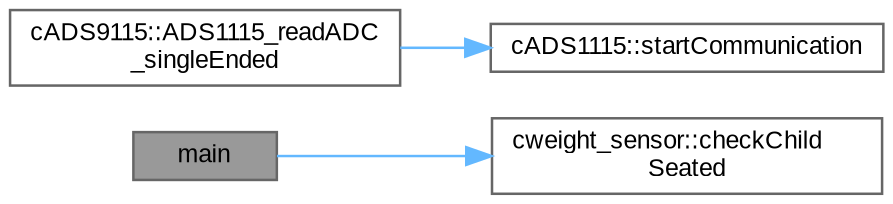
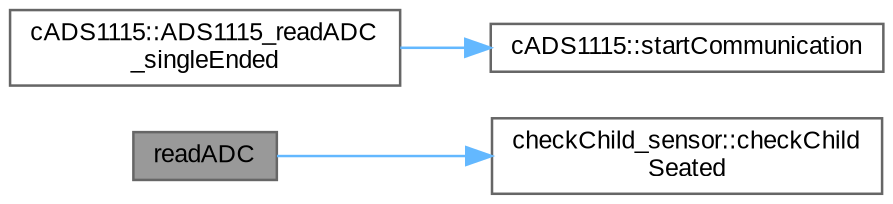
  digraph {
    fontname="Liberation Sans"
    rankdir=LR
    node [color=grey40 fillcolor=white fontname="Liberation Sans" fontsize=10 shape=box style=filled]
    edge [color=steelblue1 fontname="Liberation Sans" fontsize=10 labelfontname=Helvetica labelfontsize=10 style=solid]
-   n1 [color=gray40 fillcolor=grey60 fontcolor=black height=0.2 label=main width=0.4]
-   n2 [height=0.2 label="cweight_sensor::checkChild\lSeated" width=0.4]
-   n3 [height=0.2 label="cADS9115::ADS1115_readADC\l_singleEnded" width=0.4]
+   n1 [color=gray40 fillcolor=grey60 fontcolor=black height=0.2 label=readADC width=0.4]
+   n2 [height=0.2 label="checkChild_sensor::checkChild\lSeated" width=0.4]
+   n3 [height=0.2 label="cADS1115::ADS1115_readADC\l_singleEnded" width=0.4]
    n4 [height=0.2 label="cADS1115::startCommunication" width=0.4]
    n1 -> n2
    n3 -> n4
  }
